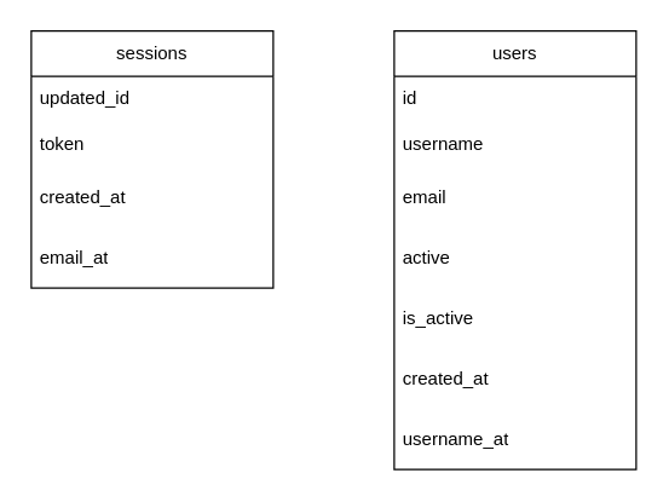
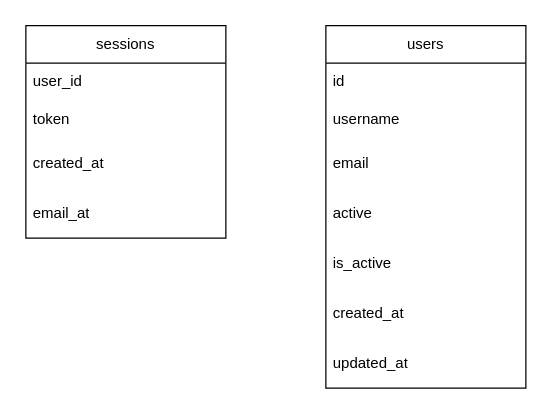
  <mxCell id="0" />
  <mxCell id="1" parent="0" />
  <mxCell id="2" value="users" style="swimlane;fontStyle=0;childLayout=stackLayout;horizontal=1;startSize=30;horizontalStack=0;resizeParent=1;resizeParentMax=0;resizeLast=0;collapsible=1;marginBottom=0;whiteSpace=wrap;html=1;" parent="1" vertex="1"><mxGeometry x="260" y="20" width="160" height="290" as="geometry" /></mxCell>
  <mxCell id="3" value="id" style="text;strokeColor=none;fillColor=none;align=left;verticalAlign=middle;spacingLeft=4;spacingRight=4;overflow=hidden;points=[[0,0.5],[1,0.5]];portConstraint=eastwest;rotatable=0;whiteSpace=wrap;html=1;" parent="2" vertex="1"><mxGeometry y="30" width="160" height="30" as="geometry" /></mxCell>
  <mxCell id="4" value="username" style="text;strokeColor=none;fillColor=none;align=left;verticalAlign=middle;spacingLeft=4;spacingRight=4;overflow=hidden;points=[[0,0.5],[1,0.5]];portConstraint=eastwest;rotatable=0;whiteSpace=wrap;html=1;" parent="2" vertex="1"><mxGeometry y="60" width="160" height="30" as="geometry" /></mxCell>
  <mxCell id="5" value="email" style="text;strokeColor=none;fillColor=none;align=left;verticalAlign=middle;spacingLeft=4;spacingRight=4;overflow=hidden;points=[[0,0.5],[1,0.5]];portConstraint=eastwest;rotatable=0;whiteSpace=wrap;html=1;" parent="2" vertex="1"><mxGeometry y="90" width="160" height="40" as="geometry" /></mxCell>
  <mxCell id="6" value="active" style="text;strokeColor=none;fillColor=none;align=left;verticalAlign=middle;spacingLeft=4;spacingRight=4;overflow=hidden;points=[[0,0.5],[1,0.5]];portConstraint=eastwest;rotatable=0;whiteSpace=wrap;html=1;" parent="2" vertex="1"><mxGeometry y="130" width="160" height="40" as="geometry" /></mxCell>
  <mxCell id="7" value="is_active" style="text;strokeColor=none;fillColor=none;align=left;verticalAlign=middle;spacingLeft=4;spacingRight=4;overflow=hidden;points=[[0,0.5],[1,0.5]];portConstraint=eastwest;rotatable=0;whiteSpace=wrap;html=1;" parent="2" vertex="1"><mxGeometry y="170" width="160" height="40" as="geometry" /></mxCell>
  <mxCell id="8" value="created_at" style="text;strokeColor=none;fillColor=none;align=left;verticalAlign=middle;spacingLeft=4;spacingRight=4;overflow=hidden;points=[[0,0.5],[1,0.5]];portConstraint=eastwest;rotatable=0;whiteSpace=wrap;html=1;" parent="2" vertex="1"><mxGeometry y="210" width="160" height="40" as="geometry" /></mxCell>
- <mxCell id="9" value="username_at" style="text;strokeColor=none;fillColor=none;align=left;verticalAlign=middle;spacingLeft=4;spacingRight=4;overflow=hidden;points=[[0,0.5],[1,0.5]];portConstraint=eastwest;rotatable=0;whiteSpace=wrap;html=1;" parent="2" vertex="1"><mxGeometry y="250" width="160" height="40" as="geometry" /></mxCell>
+ <mxCell id="9" value="updated_at" style="text;strokeColor=none;fillColor=none;align=left;verticalAlign=middle;spacingLeft=4;spacingRight=4;overflow=hidden;points=[[0,0.5],[1,0.5]];portConstraint=eastwest;rotatable=0;whiteSpace=wrap;html=1;" parent="2" vertex="1"><mxGeometry y="250" width="160" height="40" as="geometry" /></mxCell>
  <mxCell id="10" value="sessions" style="swimlane;fontStyle=0;childLayout=stackLayout;horizontal=1;startSize=30;horizontalStack=0;resizeParent=1;resizeParentMax=0;resizeLast=0;collapsible=1;marginBottom=0;whiteSpace=wrap;html=1;" vertex="1" parent="1"><mxGeometry y="20" width="160" height="170" as="geometry" x="20" /></mxCell>
- <mxCell id="11" value="updated_id" style="text;strokeColor=none;fillColor=none;align=left;verticalAlign=middle;spacingLeft=4;spacingRight=4;overflow=hidden;points=[[0,0.5],[1,0.5]];portConstraint=eastwest;rotatable=0;whiteSpace=wrap;html=1;" vertex="1" parent="10"><mxGeometry y="30" width="160" height="30" as="geometry" /></mxCell>
+ <mxCell id="11" value="user_id" style="text;strokeColor=none;fillColor=none;align=left;verticalAlign=middle;spacingLeft=4;spacingRight=4;overflow=hidden;points=[[0,0.5],[1,0.5]];portConstraint=eastwest;rotatable=0;whiteSpace=wrap;html=1;" vertex="1" parent="10"><mxGeometry y="30" width="160" height="30" as="geometry" /></mxCell>
  <mxCell id="12" value="token" style="text;strokeColor=none;fillColor=none;align=left;verticalAlign=middle;spacingLeft=4;spacingRight=4;overflow=hidden;points=[[0,0.5],[1,0.5]];portConstraint=eastwest;rotatable=0;whiteSpace=wrap;html=1;" vertex="1" parent="10"><mxGeometry y="60" width="160" height="30" as="geometry" /></mxCell>
  <mxCell id="13" value="created_at" style="text;strokeColor=none;fillColor=none;align=left;verticalAlign=middle;spacingLeft=4;spacingRight=4;overflow=hidden;points=[[0,0.5],[1,0.5]];portConstraint=eastwest;rotatable=0;whiteSpace=wrap;html=1;" vertex="1" parent="10"><mxGeometry y="90" width="160" height="40" as="geometry" /></mxCell>
  <mxCell id="14" value="email_at" style="text;strokeColor=none;fillColor=none;align=left;verticalAlign=middle;spacingLeft=4;spacingRight=4;overflow=hidden;points=[[0,0.5],[1,0.5]];portConstraint=eastwest;rotatable=0;whiteSpace=wrap;html=1;" vertex="1" parent="10"><mxGeometry y="130" width="160" height="40" as="geometry" /></mxCell>
